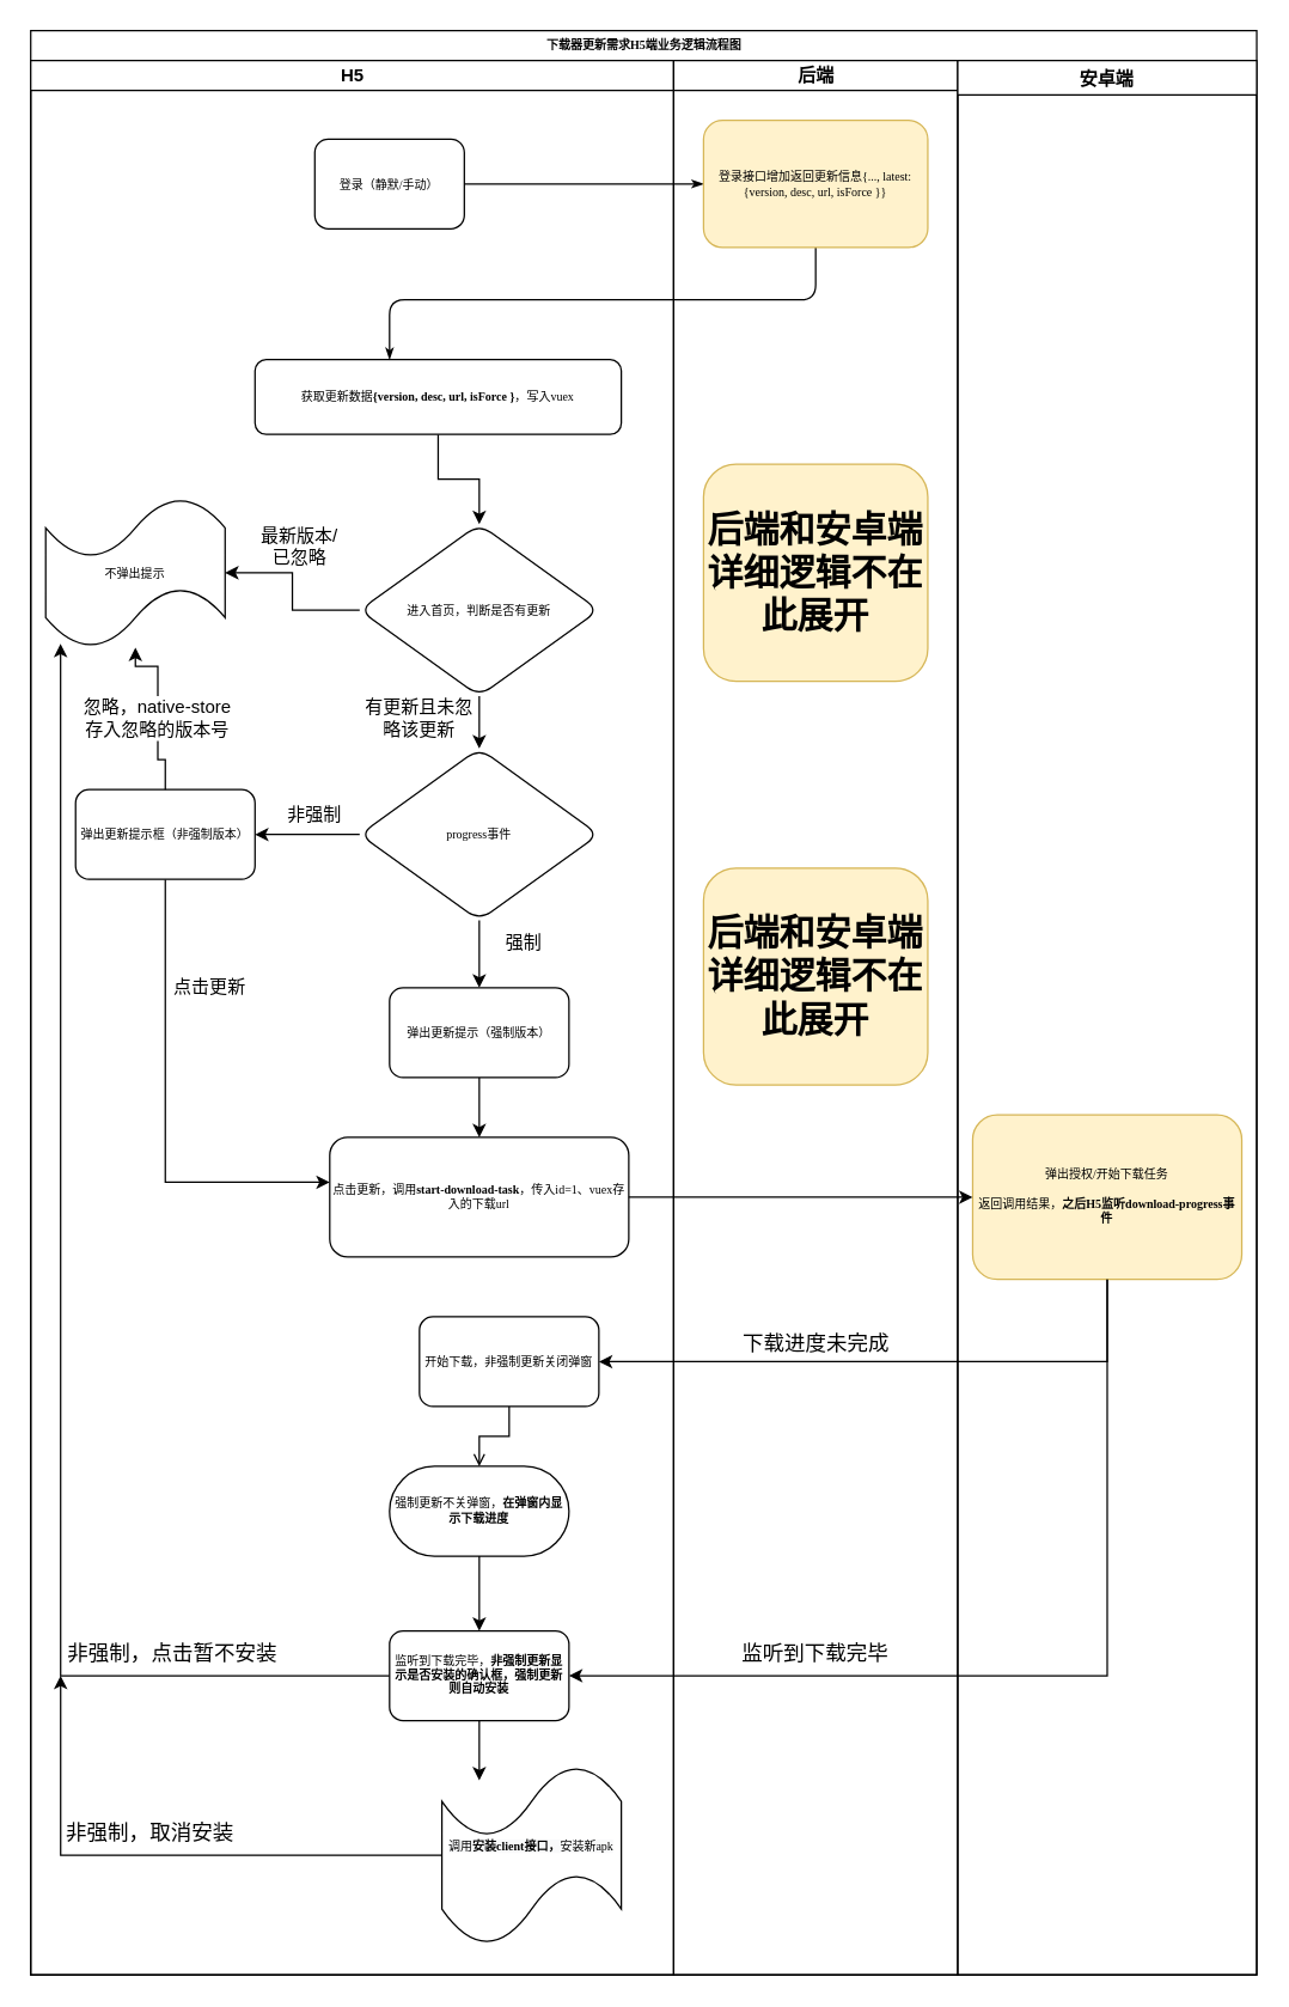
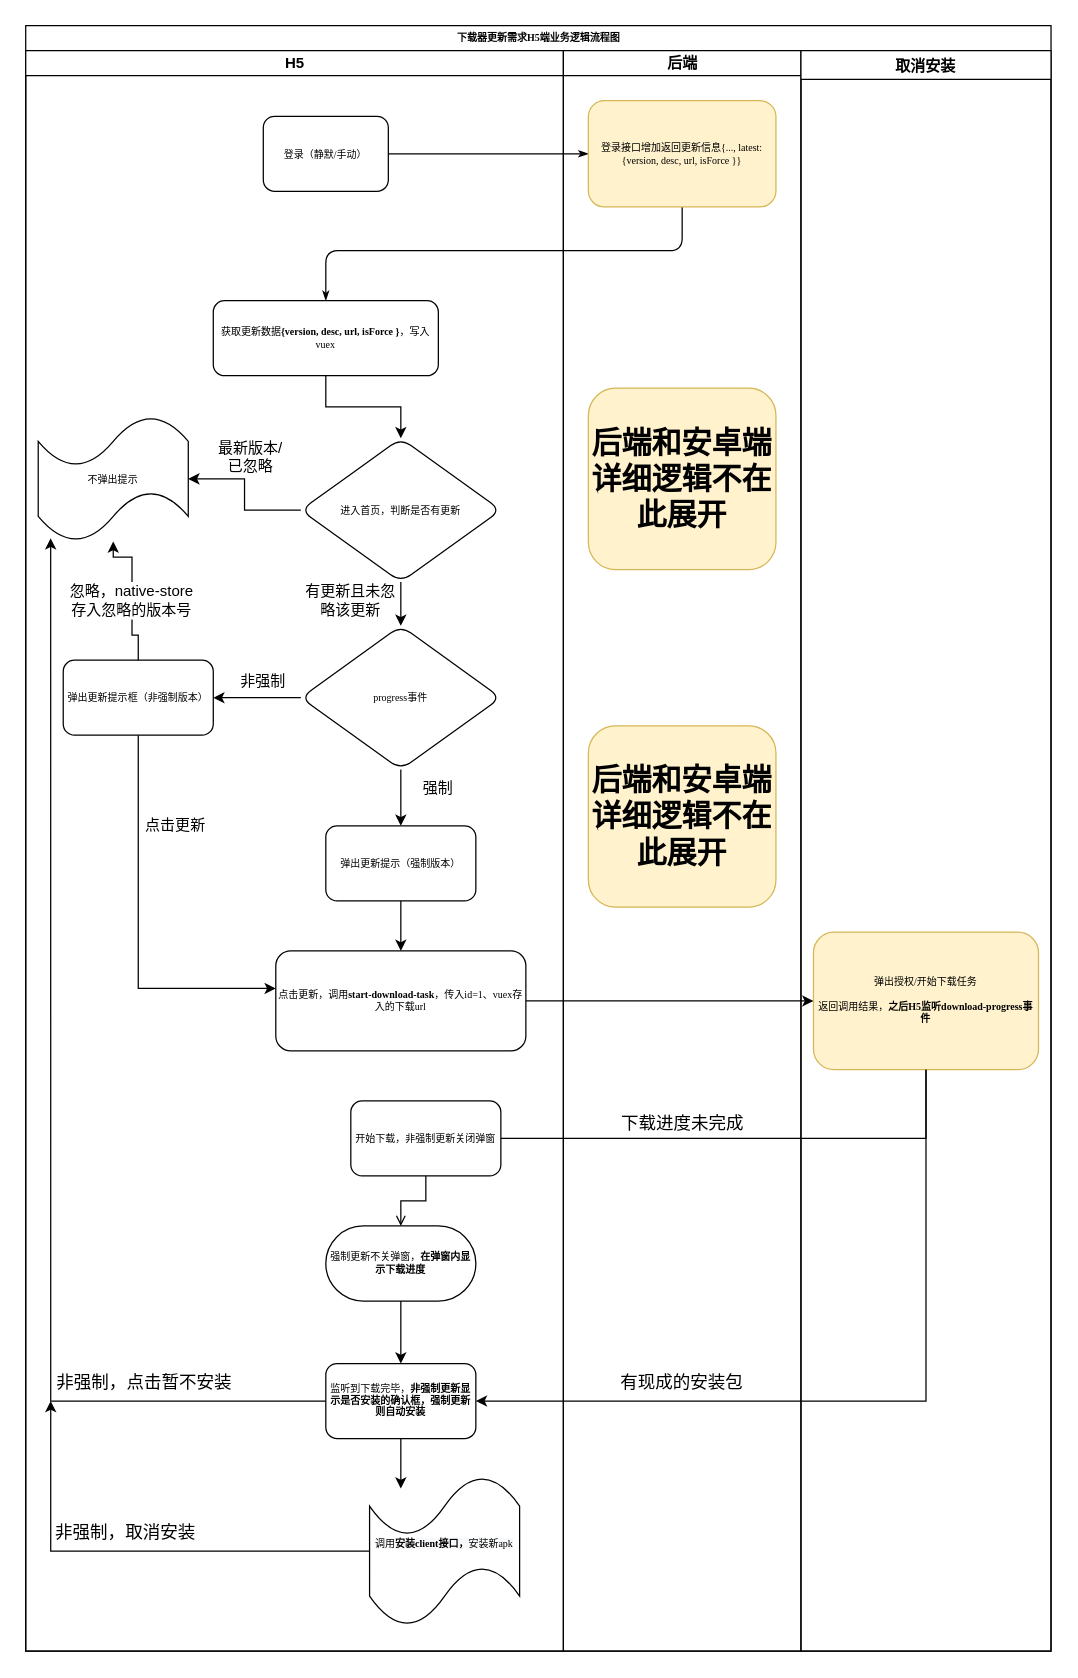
  <mxCell id="0" />
  <mxCell id="1" parent="0" />
  <mxCell id="2" value="下载器更新需求H5端业务逻辑流程图" style="swimlane;html=1;childLayout=stackLayout;startSize=20;rounded=0;shadow=0;labelBackgroundColor=none;strokeWidth=1;fontFamily=Verdana;fontSize=8;align=center;" parent="1" vertex="1"><mxGeometry x="20" y="20" width="820" height="1300" as="geometry" /></mxCell>
  <mxCell id="3" value="H5" style="swimlane;html=1;startSize=20;" parent="2" vertex="1"><mxGeometry y="20" width="430" height="1280" as="geometry" /></mxCell>
  <mxCell id="4" value="登录（静默/手动）" style="rounded=1;whiteSpace=wrap;html=1;shadow=0;labelBackgroundColor=none;strokeWidth=1;fontFamily=Verdana;fontSize=8;align=center;" parent="3" vertex="1"><mxGeometry x="190" y="52.5" width="100" height="60" as="geometry" /></mxCell>
  <mxCell id="5" value="" style="edgeStyle=orthogonalEdgeStyle;rounded=0;orthogonalLoop=1;jettySize=auto;html=1;" parent="3" source="6" target="9" edge="1"><mxGeometry relative="1" as="geometry" /></mxCell>
- <mxCell id="6" value="获取更新数据&lt;b&gt;{version, desc, url, isForce }&lt;/b&gt;，写入vuex" style="rounded=1;whiteSpace=wrap;html=1;shadow=0;labelBackgroundColor=none;strokeWidth=1;fontFamily=Verdana;fontSize=8;align=center;" parent="3" vertex="1"><mxGeometry x="150" y="200" width="245" height="50" as="geometry" /></mxCell>
+ <mxCell id="6" value="获取更新数据&lt;b&gt;{version, desc, url, isForce }&lt;/b&gt;，写入vuex" style="rounded=1;whiteSpace=wrap;html=1;shadow=0;labelBackgroundColor=none;strokeWidth=1;fontFamily=Verdana;fontSize=8;align=center;" parent="3" vertex="1"><mxGeometry x="150" y="200" width="180" height="60" as="geometry" /></mxCell>
  <mxCell id="7" value="" style="edgeStyle=orthogonalEdgeStyle;rounded=0;orthogonalLoop=1;jettySize=auto;html=1;" parent="3" source="9" target="10" edge="1"><mxGeometry relative="1" as="geometry" /></mxCell>
  <mxCell id="8" value="" style="edgeStyle=orthogonalEdgeStyle;rounded=0;orthogonalLoop=1;jettySize=auto;html=1;" parent="3" source="9" target="14" edge="1"><mxGeometry relative="1" as="geometry" /></mxCell>
  <mxCell id="9" value="进入首页，判断是否有更新" style="rhombus;whiteSpace=wrap;html=1;fontSize=8;fontFamily=Verdana;rounded=1;shadow=0;labelBackgroundColor=none;strokeWidth=1;" parent="3" vertex="1"><mxGeometry x="220" y="310" width="160" height="115" as="geometry" /></mxCell>
  <mxCell id="10" value="不弹出提示" style="shape=tape;whiteSpace=wrap;html=1;fontSize=8;fontFamily=Verdana;rounded=1;shadow=0;labelBackgroundColor=none;strokeWidth=1;" parent="3" vertex="1"><mxGeometry x="10" y="292.5" width="120" height="100" as="geometry" /></mxCell>
  <mxCell id="11" value="最新版本/已忽略" style="text;html=1;strokeColor=none;fillColor=none;align=center;verticalAlign=middle;whiteSpace=wrap;rounded=0;" parent="3" vertex="1"><mxGeometry x="150" y="310" width="60" height="30" as="geometry" /></mxCell>
  <mxCell id="12" value="" style="edgeStyle=orthogonalEdgeStyle;rounded=0;orthogonalLoop=1;jettySize=auto;html=1;" parent="3" source="14" target="18" edge="1"><mxGeometry relative="1" as="geometry" /></mxCell>
  <mxCell id="13" value="" style="edgeStyle=orthogonalEdgeStyle;rounded=0;orthogonalLoop=1;jettySize=auto;html=1;" parent="3" source="14" target="23" edge="1"><mxGeometry relative="1" as="geometry" /></mxCell>
  <mxCell id="14" value="progress事件" style="rhombus;whiteSpace=wrap;html=1;fontSize=8;fontFamily=Verdana;rounded=1;shadow=0;labelBackgroundColor=none;strokeWidth=1;" parent="3" vertex="1"><mxGeometry x="220" y="460" width="160" height="115" as="geometry" /></mxCell>
  <mxCell id="15" value="有更新且未忽略该更新" style="text;html=1;strokeColor=none;fillColor=none;align=center;verticalAlign=middle;whiteSpace=wrap;rounded=0;" parent="3" vertex="1"><mxGeometry x="220" y="425" width="80" height="30" as="geometry" /></mxCell>
  <mxCell id="16" value="" style="edgeStyle=orthogonalEdgeStyle;rounded=0;orthogonalLoop=1;jettySize=auto;html=1;startArrow=none;" parent="3" source="19" target="10" edge="1"><mxGeometry relative="1" as="geometry" /></mxCell>
  <mxCell id="17" style="edgeStyle=orthogonalEdgeStyle;rounded=0;orthogonalLoop=1;jettySize=auto;html=1;exitX=0.5;exitY=1;exitDx=0;exitDy=0;" parent="3" source="18" target="24" edge="1"><mxGeometry relative="1" as="geometry"><Array as="points"><mxPoint x="90" y="750" /></Array></mxGeometry></mxCell>
  <mxCell id="18" value="弹出更新提示框（非强制版本）" style="whiteSpace=wrap;html=1;fontSize=8;fontFamily=Verdana;rounded=1;shadow=0;labelBackgroundColor=none;strokeWidth=1;" parent="3" vertex="1"><mxGeometry x="30" y="487.5" width="120" height="60" as="geometry" /></mxCell>
  <mxCell id="19" value="忽略，native-store存入忽略的版本号" style="text;html=1;strokeColor=none;fillColor=none;align=center;verticalAlign=middle;whiteSpace=wrap;rounded=0;" parent="3" vertex="1"><mxGeometry x="30" y="425" width="110" height="30" as="geometry" /></mxCell>
  <mxCell id="20" value="" style="edgeStyle=orthogonalEdgeStyle;rounded=0;orthogonalLoop=1;jettySize=auto;html=1;endArrow=none;" parent="3" source="18" target="19" edge="1"><mxGeometry relative="1" as="geometry"><mxPoint x="160" y="547.5" as="sourcePoint" /><mxPoint x="140" y="452.5" as="targetPoint" /></mxGeometry></mxCell>
  <mxCell id="21" value="非强制" style="text;html=1;strokeColor=none;fillColor=none;align=center;verticalAlign=middle;whiteSpace=wrap;rounded=0;" parent="3" vertex="1"><mxGeometry x="160" y="490" width="60" height="30" as="geometry" /></mxCell>
  <mxCell id="22" value="" style="edgeStyle=orthogonalEdgeStyle;rounded=0;orthogonalLoop=1;jettySize=auto;html=1;" parent="3" source="23" target="24" edge="1"><mxGeometry relative="1" as="geometry" /></mxCell>
  <mxCell id="23" value="弹出更新提示（强制版本）" style="whiteSpace=wrap;html=1;fontSize=8;fontFamily=Verdana;rounded=1;shadow=0;labelBackgroundColor=none;strokeWidth=1;" parent="3" vertex="1"><mxGeometry x="240" y="620" width="120" height="60" as="geometry" /></mxCell>
  <mxCell id="24" value="点击更新，调用&lt;b&gt;start-download-task&lt;/b&gt;，传入id=1、vuex存入的下载url" style="whiteSpace=wrap;html=1;fontSize=8;fontFamily=Verdana;rounded=1;shadow=0;labelBackgroundColor=none;strokeWidth=1;" parent="3" vertex="1"><mxGeometry x="200" y="720" width="200" height="80" as="geometry" /></mxCell>
  <mxCell id="25" style="edgeStyle=orthogonalEdgeStyle;rounded=0;orthogonalLoop=1;jettySize=auto;html=1;exitX=0;exitY=0.5;exitDx=0;exitDy=0;entryX=0.083;entryY=0.975;entryDx=0;entryDy=0;entryPerimeter=0;fontSize=14;" parent="3" source="27" target="10" edge="1"><mxGeometry relative="1" as="geometry" /></mxCell>
  <mxCell id="26" value="" style="edgeStyle=orthogonalEdgeStyle;rounded=0;orthogonalLoop=1;jettySize=auto;html=1;fontSize=14;" parent="3" source="27" edge="1"><mxGeometry relative="1" as="geometry"><mxPoint x="300" y="1150" as="targetPoint" /></mxGeometry></mxCell>
  <mxCell id="27" value="监听到下载完毕，&lt;b&gt;非强制更新显示是否安装的确认框，强制更新则自动安装&lt;/b&gt;" style="whiteSpace=wrap;html=1;fontSize=8;fontFamily=Verdana;rounded=1;shadow=0;labelBackgroundColor=none;strokeWidth=1;" parent="3" vertex="1"><mxGeometry x="240" y="1050" width="120" height="60" as="geometry" /></mxCell>
  <mxCell id="28" style="edgeStyle=orthogonalEdgeStyle;rounded=0;orthogonalLoop=1;jettySize=auto;html=1;exitX=0.5;exitY=1;exitDx=0;exitDy=0;entryX=0.5;entryY=0;entryDx=0;entryDy=0;fontSize=14;" parent="3" source="29" target="27" edge="1"><mxGeometry relative="1" as="geometry" /></mxCell>
  <mxCell id="29" value="强制更新不关弹窗，&lt;b&gt;在弹窗内显示下载进度&lt;/b&gt;" style="whiteSpace=wrap;html=1;fontSize=8;fontFamily=Verdana;rounded=1;shadow=0;labelBackgroundColor=none;strokeWidth=1;arcSize=50;" parent="3" vertex="1"><mxGeometry x="240" y="940" width="120" height="60" as="geometry" /></mxCell>
  <mxCell id="30" value="非强制，点击暂不安装" style="text;html=1;strokeColor=none;fillColor=none;align=center;verticalAlign=middle;whiteSpace=wrap;rounded=0;fontSize=14;" parent="3" vertex="1"><mxGeometry x="20" y="1050" width="150" height="30" as="geometry" /></mxCell>
  <mxCell id="31" style="edgeStyle=orthogonalEdgeStyle;rounded=0;orthogonalLoop=1;jettySize=auto;html=1;exitX=0;exitY=0.5;exitDx=0;exitDy=0;exitPerimeter=0;entryX=0;entryY=1;entryDx=0;entryDy=0;fontSize=14;" parent="3" source="32" target="30" edge="1"><mxGeometry relative="1" as="geometry" /></mxCell>
  <mxCell id="32" value="&#10;&lt;span style=&quot;color: rgb(0, 0, 0); font-family: Verdana; font-size: 8px; font-style: normal; font-variant-ligatures: normal; font-variant-caps: normal; font-weight: 400; letter-spacing: normal; orphans: 2; text-align: center; text-indent: 0px; text-transform: none; widows: 2; word-spacing: 0px; -webkit-text-stroke-width: 0px; background-color: rgb(248, 249, 250); text-decoration-thickness: initial; text-decoration-style: initial; text-decoration-color: initial; float: none; display: inline !important;&quot;&gt;调用&lt;/span&gt;&lt;b style=&quot;color: rgb(0, 0, 0); font-family: Verdana; font-size: 8px; font-style: normal; font-variant-ligatures: normal; font-variant-caps: normal; letter-spacing: normal; orphans: 2; text-align: center; text-indent: 0px; text-transform: none; widows: 2; word-spacing: 0px; -webkit-text-stroke-width: 0px; background-color: rgb(248, 249, 250); text-decoration-thickness: initial; text-decoration-style: initial; text-decoration-color: initial;&quot;&gt;安装client接口，&lt;/b&gt;&lt;span style=&quot;color: rgb(0, 0, 0); font-family: Verdana; font-size: 8px; font-style: normal; font-variant-ligatures: normal; font-variant-caps: normal; font-weight: 400; letter-spacing: normal; orphans: 2; text-align: center; text-indent: 0px; text-transform: none; widows: 2; word-spacing: 0px; -webkit-text-stroke-width: 0px; background-color: rgb(248, 249, 250); text-decoration-thickness: initial; text-decoration-style: initial; text-decoration-color: initial; float: none; display: inline !important;&quot;&gt;安装新apk&lt;/span&gt;&#10;&#10;" style="shape=tape;whiteSpace=wrap;html=1;fontSize=14;" parent="3" vertex="1"><mxGeometry x="275" y="1140" width="120" height="120" as="geometry" /></mxCell>
  <mxCell id="33" value="非强制，取消安装" style="text;html=1;strokeColor=none;fillColor=none;align=center;verticalAlign=middle;whiteSpace=wrap;rounded=0;fontSize=14;" parent="3" vertex="1"><mxGeometry x="20" y="1170" width="120" height="30" as="geometry" /></mxCell>
  <mxCell id="34" value="强制" style="text;html=1;strokeColor=none;fillColor=none;align=center;verticalAlign=middle;whiteSpace=wrap;rounded=0;" vertex="1" parent="3"><mxGeometry x="300" y="575" width="60" height="30" as="geometry" /></mxCell>
  <mxCell id="35" value="点击更新" style="text;html=1;strokeColor=none;fillColor=none;align=center;verticalAlign=middle;whiteSpace=wrap;rounded=0;" vertex="1" parent="3"><mxGeometry x="90" y="605" width="60" height="30" as="geometry" /></mxCell>
  <mxCell id="36" style="edgeStyle=orthogonalEdgeStyle;rounded=1;html=1;labelBackgroundColor=none;startArrow=none;startFill=0;startSize=5;endArrow=classicThin;endFill=1;endSize=5;jettySize=auto;orthogonalLoop=1;strokeWidth=1;fontFamily=Verdana;fontSize=8" parent="2" source="4" target="39" edge="1"><mxGeometry relative="1" as="geometry" /></mxCell>
  <mxCell id="37" style="edgeStyle=orthogonalEdgeStyle;rounded=1;html=1;labelBackgroundColor=none;startArrow=none;startFill=0;startSize=5;endArrow=classicThin;endFill=1;endSize=5;jettySize=auto;orthogonalLoop=1;strokeWidth=1;fontFamily=Verdana;fontSize=8" parent="2" source="39" target="6" edge="1"><mxGeometry relative="1" as="geometry"><Array as="points"><mxPoint x="525" y="180" /><mxPoint x="240" y="180" /></Array></mxGeometry></mxCell>
  <mxCell id="38" value="后端" style="swimlane;html=1;startSize=20;" parent="2" vertex="1"><mxGeometry x="430" y="20" width="190" height="1280" as="geometry" /></mxCell>
  <mxCell id="39" value="登录接口增加返回更新信息{..., latest: {version, desc, url, isForce }}" style="rounded=1;whiteSpace=wrap;html=1;shadow=0;labelBackgroundColor=none;strokeWidth=1;fontFamily=Verdana;fontSize=8;align=center;fillColor=#fff2cc;strokeColor=#d6b656;" parent="38" vertex="1"><mxGeometry x="20" y="40" width="150" height="85" as="geometry" /></mxCell>
  <mxCell id="40" value="&lt;b&gt;&lt;font style=&quot;font-size: 24px;&quot;&gt;后端和安卓端详细逻辑不在此展开&lt;/font&gt;&lt;/b&gt;" style="rounded=1;whiteSpace=wrap;html=1;fillColor=#fff2cc;strokeColor=#d6b656;" parent="38" vertex="1"><mxGeometry x="20" y="270" width="150" height="145" as="geometry" /></mxCell>
  <mxCell id="41" value="&lt;font style=&quot;font-size: 14px;&quot;&gt;下载进度未完成&lt;/font&gt;" style="text;html=1;strokeColor=none;fillColor=none;align=center;verticalAlign=middle;whiteSpace=wrap;rounded=0;fontSize=24;" parent="38" vertex="1"><mxGeometry x="37.5" y="840" width="115" height="30" as="geometry" /></mxCell>
- <mxCell id="42" value="监听到下载完毕" style="text;html=1;strokeColor=none;fillColor=none;align=center;verticalAlign=middle;whiteSpace=wrap;rounded=0;fontSize=14;" parent="38" vertex="1"><mxGeometry x="35" y="1050" width="120" height="30" as="geometry" /></mxCell>
+ <mxCell id="42" value="有现成的安装包" style="text;html=1;strokeColor=none;fillColor=none;align=center;verticalAlign=middle;whiteSpace=wrap;rounded=0;fontSize=14;" parent="38" vertex="1"><mxGeometry x="35" y="1050" width="120" height="30" as="geometry" /></mxCell>
  <mxCell id="43" value="&lt;b&gt;&lt;font style=&quot;font-size: 24px;&quot;&gt;后端和安卓端详细逻辑不在此展开&lt;/font&gt;&lt;/b&gt;" style="rounded=1;whiteSpace=wrap;html=1;fillColor=#fff2cc;strokeColor=#d6b656;" parent="38" vertex="1"><mxGeometry x="20" y="540" width="150" height="145" as="geometry" /></mxCell>
- <mxCell id="44" value="安卓端" style="swimlane;" parent="2" vertex="1"><mxGeometry x="620" y="20" width="200" height="1280" as="geometry" /></mxCell>
+ <mxCell id="44" value="取消安装" style="swimlane;" parent="2" vertex="1"><mxGeometry x="620" y="20" width="200" height="1280" as="geometry" /></mxCell>
  <mxCell id="45" value="弹出授权/开始下载任务&lt;br&gt;&lt;br&gt;返回调用结果，&lt;b&gt;之后H5监听download-progress事件&lt;/b&gt;" style="whiteSpace=wrap;html=1;fontSize=8;fontFamily=Verdana;rounded=1;shadow=0;labelBackgroundColor=none;strokeWidth=1;fillColor=#fff2cc;strokeColor=#d6b656;" parent="44" vertex="1"><mxGeometry x="10" y="705" width="180" height="110" as="geometry" /></mxCell>
  <mxCell id="46" value="" style="edgeStyle=orthogonalEdgeStyle;rounded=0;orthogonalLoop=1;jettySize=auto;html=1;" parent="2" source="24" target="45" edge="1"><mxGeometry relative="1" as="geometry" /></mxCell>
  <mxCell id="47" style="edgeStyle=orthogonalEdgeStyle;rounded=0;orthogonalLoop=1;jettySize=auto;html=1;exitX=0.5;exitY=1;exitDx=0;exitDy=0;fontSize=14;" parent="2" source="45" target="27" edge="1"><mxGeometry relative="1" as="geometry"><Array as="points"><mxPoint x="720" y="1100" /></Array></mxGeometry></mxCell>
  <mxCell id="48" value="" style="edgeStyle=orthogonalEdgeStyle;rounded=0;orthogonalLoop=1;jettySize=auto;html=1;fontSize=14;endArrow=open;" parent="1" source="49" target="29" edge="1"><mxGeometry relative="1" as="geometry" /></mxCell>
  <mxCell id="49" value="开始下载，非强制更新关闭弹窗" style="whiteSpace=wrap;html=1;fontSize=8;fontFamily=Verdana;rounded=1;shadow=0;labelBackgroundColor=none;strokeWidth=1;" parent="1" vertex="1"><mxGeometry x="280" y="880" width="120" height="60" as="geometry" /></mxCell>
- <mxCell id="50" value="" style="edgeStyle=orthogonalEdgeStyle;rounded=0;orthogonalLoop=1;jettySize=auto;html=1;fontSize=24;" parent="1" source="45" target="49" edge="1"><mxGeometry relative="1" as="geometry"><Array as="points"><mxPoint x="740" y="910" /></Array></mxGeometry></mxCell>
+ <mxCell id="50" value="" style="edgeStyle=orthogonalEdgeStyle;rounded=0;orthogonalLoop=1;jettySize=auto;html=1;fontSize=24;endArrow=none;" parent="1" source="45" target="49" edge="1"><mxGeometry relative="1" as="geometry"><Array as="points"><mxPoint x="740" y="910" /></Array></mxGeometry></mxCell>
